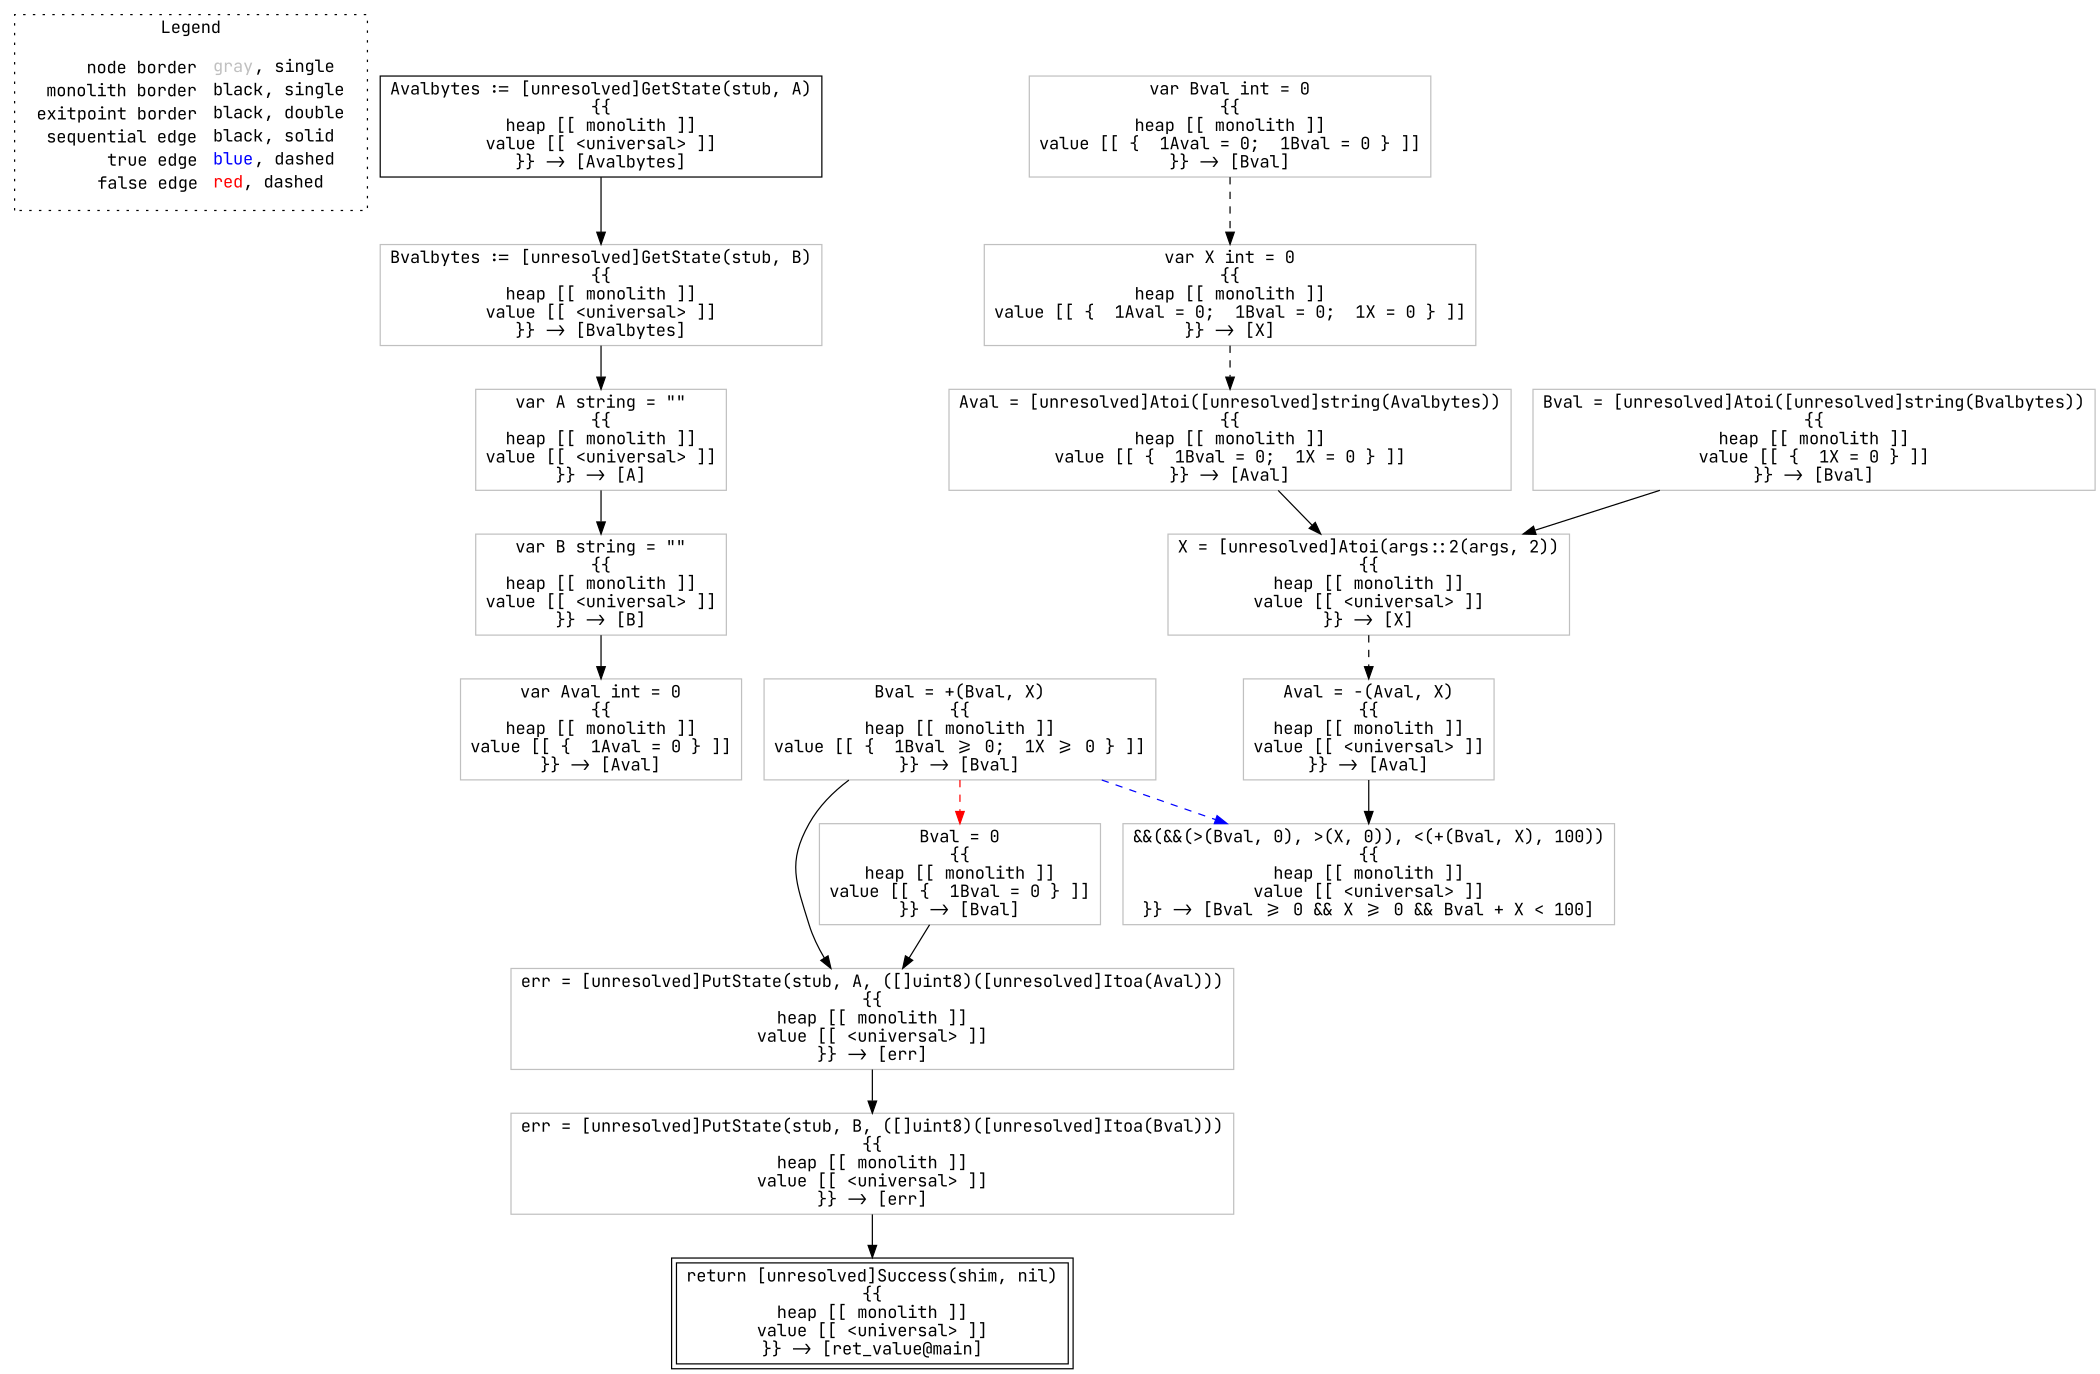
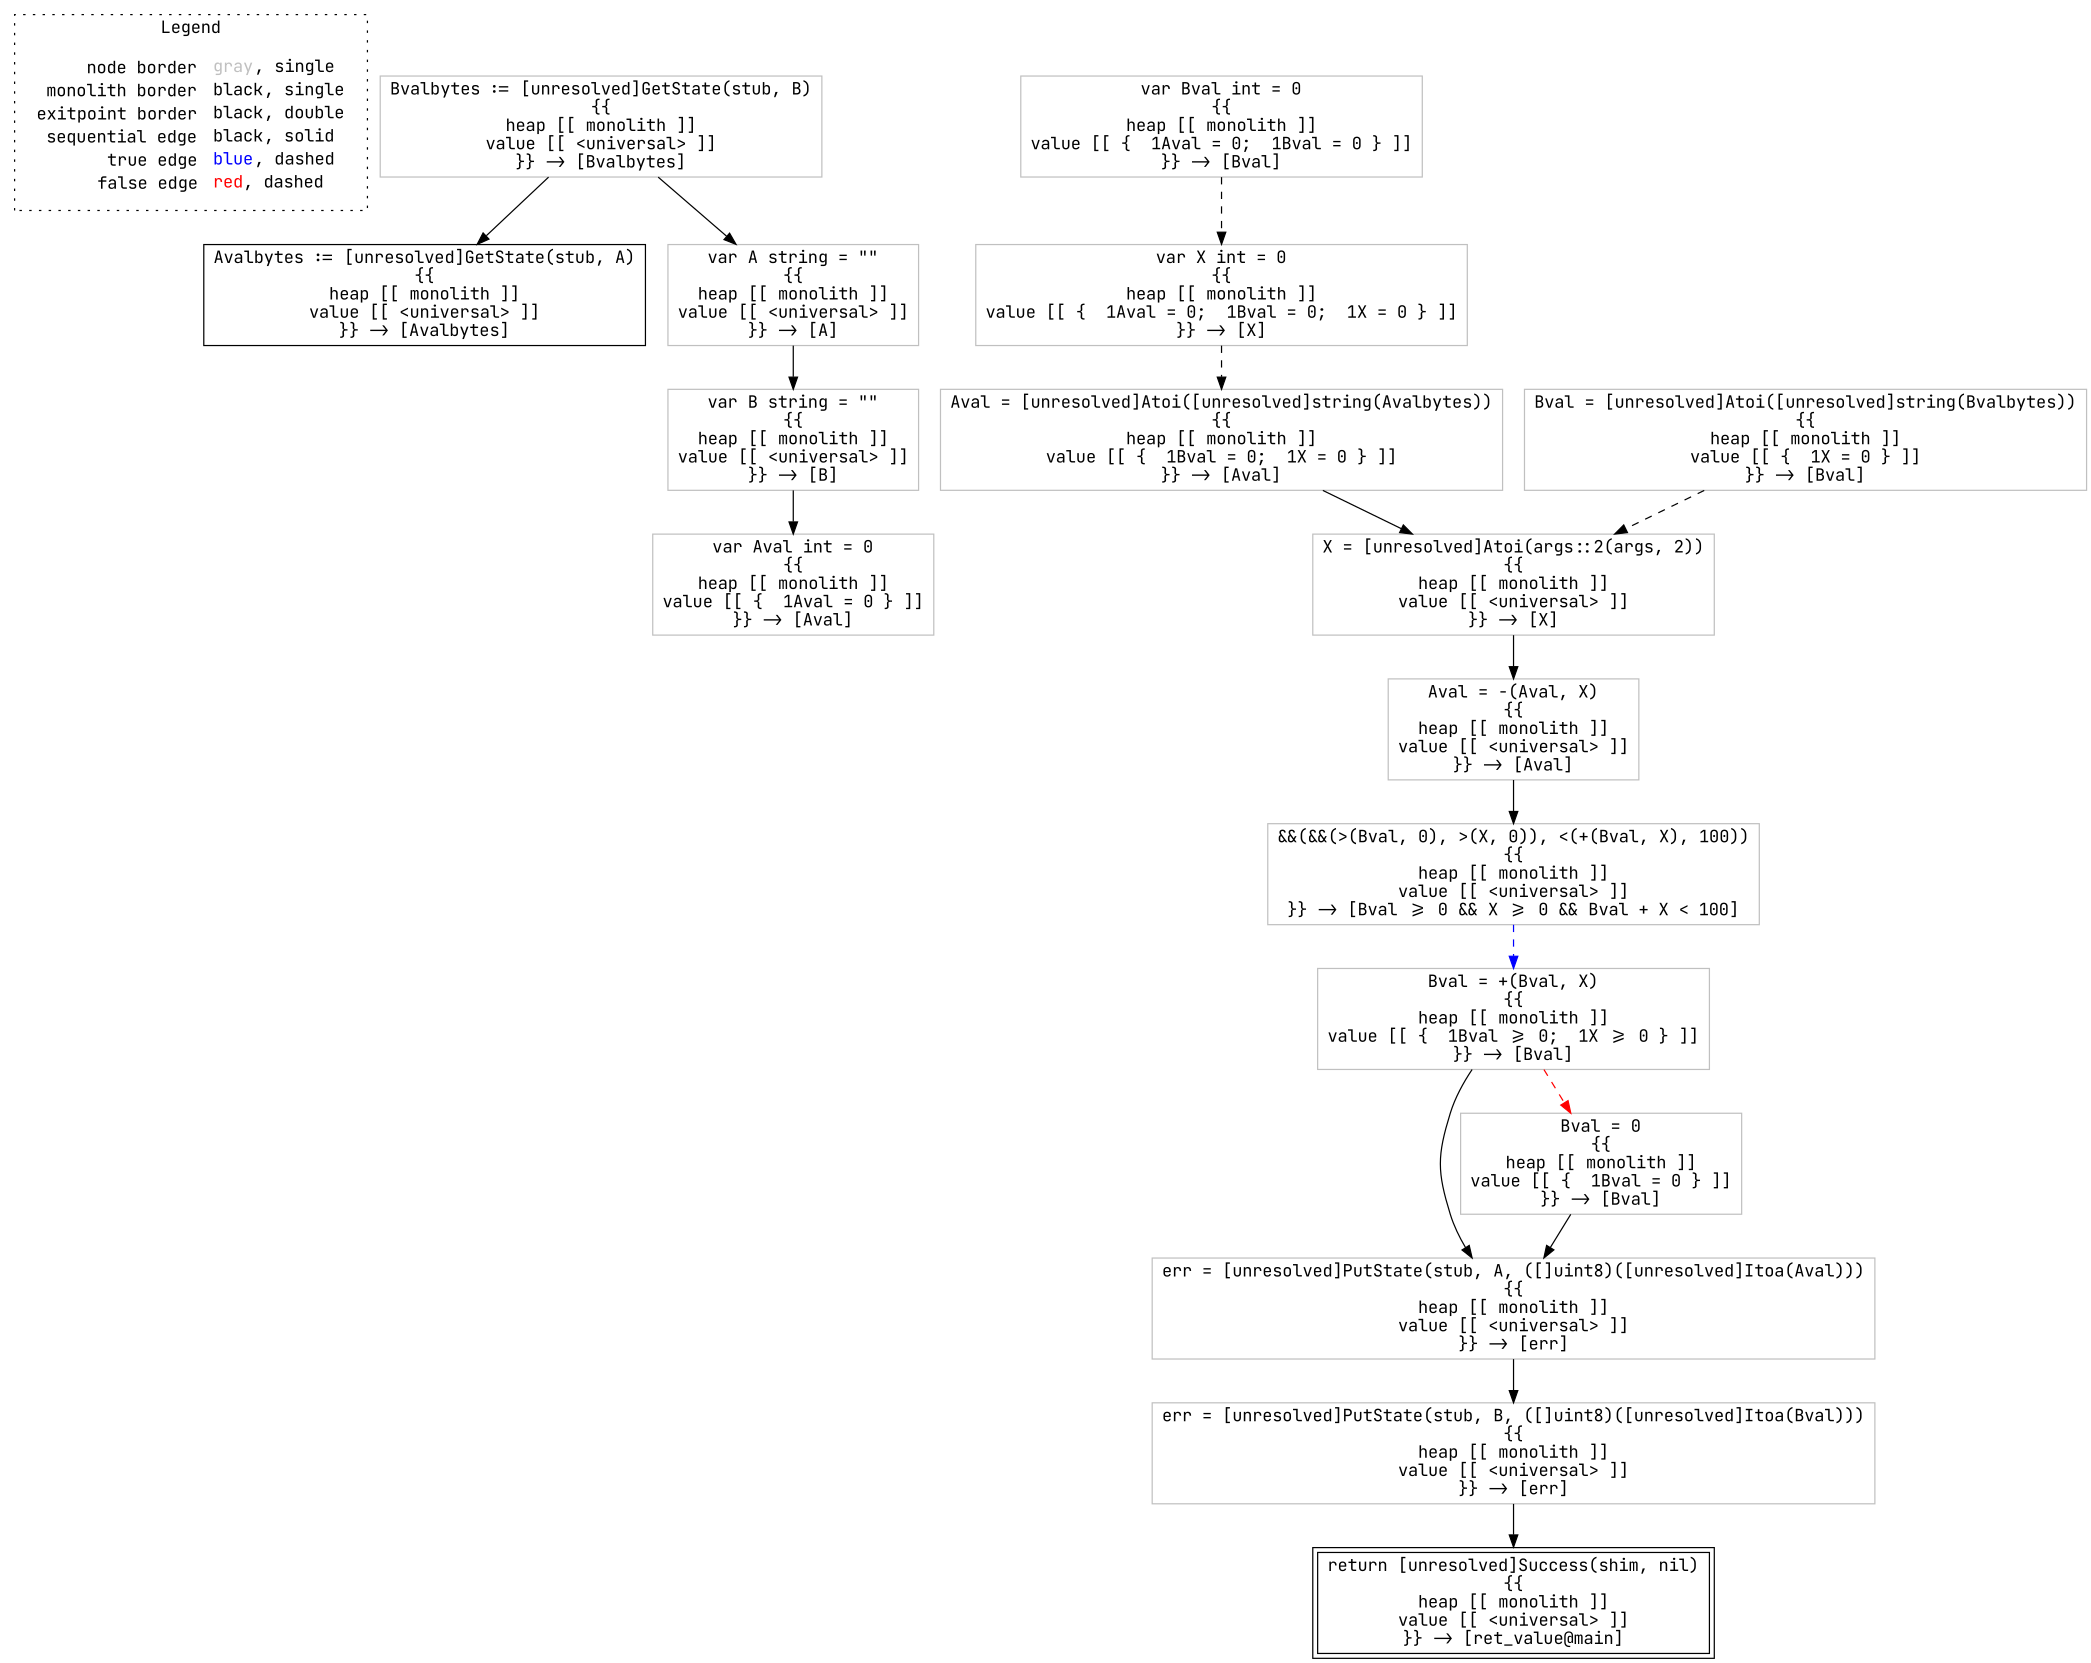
  digraph {
    fontname="JetBrains Mono"
    node [fontname="JetBrains Mono" shape=rect color=gray]
    edge [color=black fontname="JetBrains Mono"]
    n1 [label=<<table border="0" cellpadding="2" cellspacing="0" cellborder="0"><tr><td align="right">node border&nbsp;</td><td align="left"><font color="gray">gray</font>, single</td></tr><tr><td align="right">monolith border&nbsp;</td><td align="left"><font color="black">black</font>, single</td></tr><tr><td align="right">exitpoint border&nbsp;</td><td align="left"><font color="black">black</font>, double</td></tr><tr><td align="right">sequential edge&nbsp;</td><td align="left"><font color="black">black</font>, solid</td></tr><tr><td align="right">true edge&nbsp;</td><td align="left"><font color="blue">blue</font>, dashed</td></tr><tr><td align="right">false edge&nbsp;</td><td align="left"><font color="red">red</font>, dashed</td></tr></table>> shape=plaintext color=""]
    n2 [color=black label=<Avalbytes := [unresolved]GetState(stub, A)<BR/>{{<BR/>heap [[ monolith ]]<BR/>value [[ &lt;universal&gt; ]]<BR/>}} -&gt; [Avalbytes]>]
    n3 [label=<Bvalbytes := [unresolved]GetState(stub, B)<BR/>{{<BR/>heap [[ monolith ]]<BR/>value [[ &lt;universal&gt; ]]<BR/>}} -&gt; [Bvalbytes]>]
    n4 [label=<var A string = &quot;&quot;<BR/>{{<BR/>heap [[ monolith ]]<BR/>value [[ &lt;universal&gt; ]]<BR/>}} -&gt; [A]>]
    n5 [label=<Bval = +(Bval, X)<BR/>{{<BR/>heap [[ monolith ]]<BR/>value [[ {  1Bval &gt;= 0;  1X &gt;= 0 } ]]<BR/>}} -&gt; [Bval]>]
    n6 [label=<err = [unresolved]PutState(stub, A, ([]uint8)([unresolved]Itoa(Aval)))<BR/>{{<BR/>heap [[ monolith ]]<BR/>value [[ &lt;universal&gt; ]]<BR/>}} -&gt; [err]>]
    n7 [label=<Bval = 0<BR/>{{<BR/>heap [[ monolith ]]<BR/>value [[ {  1Bval = 0 } ]]<BR/>}} -&gt; [Bval]>]
    n8 [label=<err = [unresolved]PutState(stub, B, ([]uint8)([unresolved]Itoa(Bval)))<BR/>{{<BR/>heap [[ monolith ]]<BR/>value [[ &lt;universal&gt; ]]<BR/>}} -&gt; [err]>]
    n9 [label=<var X int = 0<BR/>{{<BR/>heap [[ monolith ]]<BR/>value [[ {  1Aval = 0;  1Bval = 0;  1X = 0 } ]]<BR/>}} -&gt; [X]>]
    n10 [label=<Aval = [unresolved]Atoi([unresolved]string(Avalbytes))<BR/>{{<BR/>heap [[ monolith ]]<BR/>value [[ {  1Bval = 0;  1X = 0 } ]]<BR/>}} -&gt; [Aval]>]
    n11 [label=<X = [unresolved]Atoi(args::2(args, 2))<BR/>{{<BR/>heap [[ monolith ]]<BR/>value [[ &lt;universal&gt; ]]<BR/>}} -&gt; [X]>]
    n12 [label=<Bval = [unresolved]Atoi([unresolved]string(Bvalbytes))<BR/>{{<BR/>heap [[ monolith ]]<BR/>value [[ {  1X = 0 } ]]<BR/>}} -&gt; [Bval]>]
    n13 [color=black label=<return [unresolved]Success(shim, nil)<BR/>{{<BR/>heap [[ monolith ]]<BR/>value [[ &lt;universal&gt; ]]<BR/>}} -&gt; [ret_value@main]> peripheries=2]
    n14 [label=<Aval = -(Aval, X)<BR/>{{<BR/>heap [[ monolith ]]<BR/>value [[ &lt;universal&gt; ]]<BR/>}} -&gt; [Aval]>]
    n15 [label=<var B string = &quot;&quot;<BR/>{{<BR/>heap [[ monolith ]]<BR/>value [[ &lt;universal&gt; ]]<BR/>}} -&gt; [B]>]
    n16 [label=<&amp;&amp;(&amp;&amp;(&gt;(Bval, 0), &gt;(X, 0)), &lt;(+(Bval, X), 100))<BR/>{{<BR/>heap [[ monolith ]]<BR/>value [[ &lt;universal&gt; ]]<BR/>}} -&gt; [Bval &gt;= 0 &amp;&amp; X &gt;= 0 &amp;&amp; Bval + X &lt; 100]>]
    n17 [label=<var Aval int = 0<BR/>{{<BR/>heap [[ monolith ]]<BR/>value [[ {  1Aval = 0 } ]]<BR/>}} -&gt; [Aval]>]
    n18 [label=<var Bval int = 0<BR/>{{<BR/>heap [[ monolith ]]<BR/>value [[ {  1Aval = 0;  1Bval = 0 } ]]<BR/>}} -&gt; [Bval]>]
    subgraph cluster_1 {
      label=Legend
      style=dotted
      n1
    }
-   n2 -> n3
+   n3 -> n2
    n3 -> n4
    n4 -> n15
    n5 -> n6
    n5 -> n7 [color=red style=dashed]
    n6 -> n8
    n7 -> n6
    n8 -> n13
    n9 -> n10 [style=dashed]
    n10 -> n11
-   n11 -> n14 [style=dashed]
-   n12 -> n11
+   n11 -> n14
+   n12 -> n11 [style=dashed]
    n14 -> n16
    n15 -> n17
-   n5 -> n16 [color=blue style=dashed]
+   n16 -> n5 [color=blue style=dashed]
    n18 -> n9 [style=dashed]
  }
